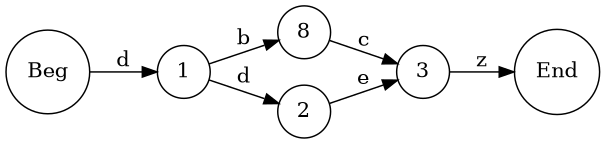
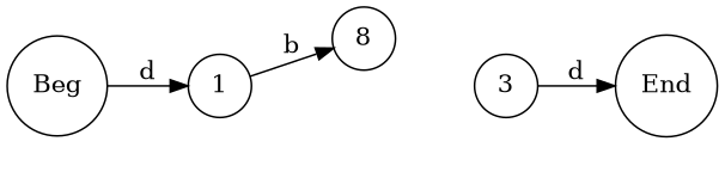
  digraph {
    fontname=Helvetica
    labelloc=t
    rankdir=LR
    node [shape=circle]
    edge [arrowhead=normal arrowtail=dot]
    n1 [label=8]
    3
    n3 [label=End]
    1
-   2
    n6 [label=Beg]
-   n1 -> 3 [label=c]
-   3 -> n3 [label=z]
+   3 -> n3 [label=d]
    1 -> n1 [label=b]
-   1 -> 2 [label=d]
-   2 -> 3 [label=e]
    n6 -> 1 [label=d]
  }
